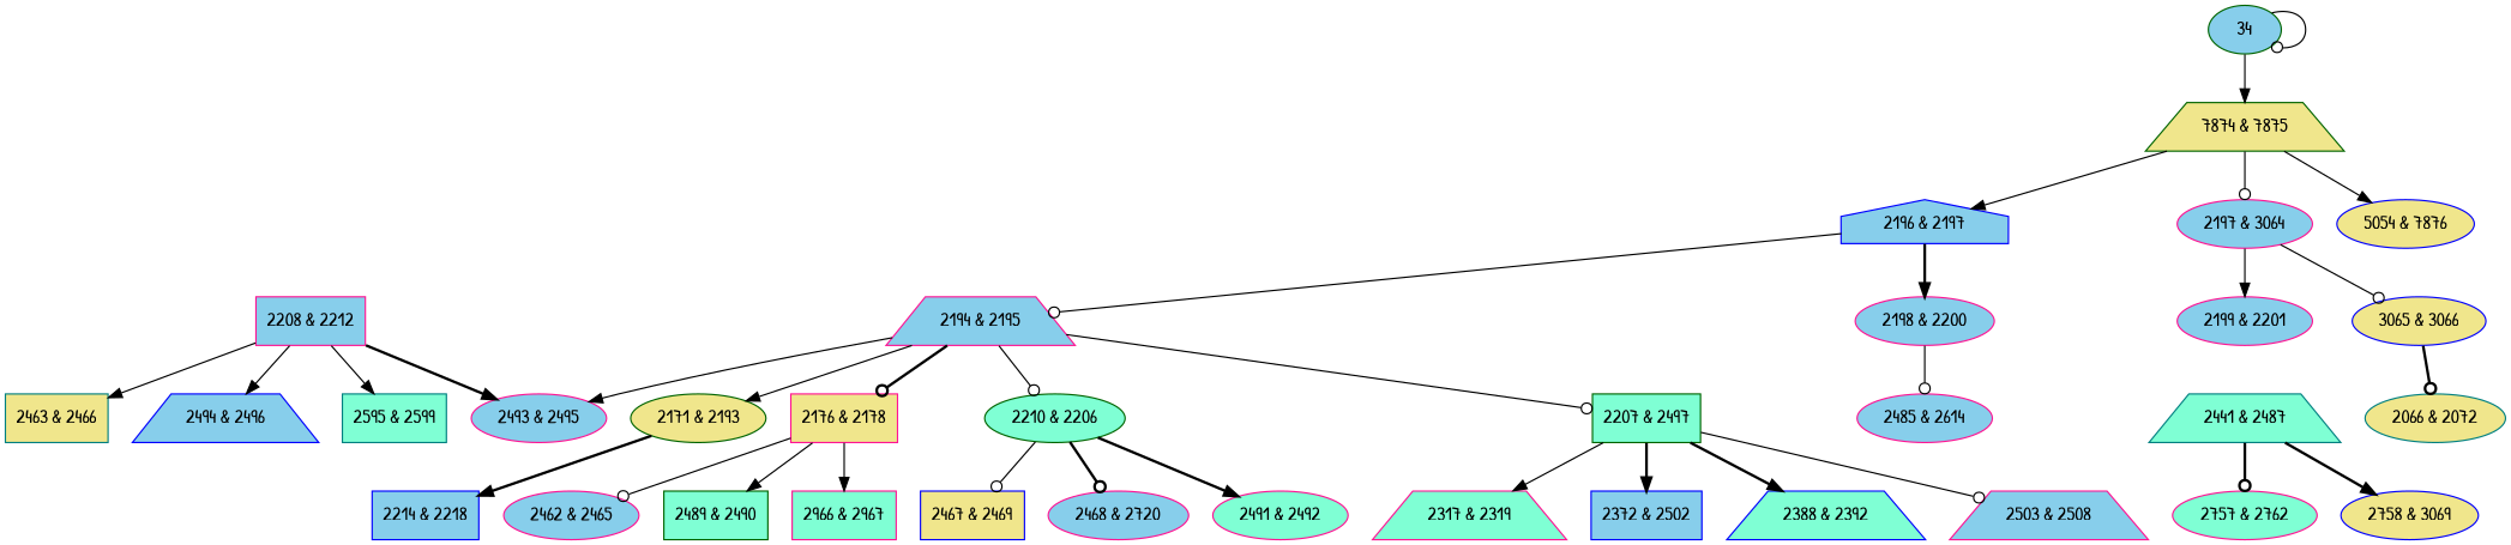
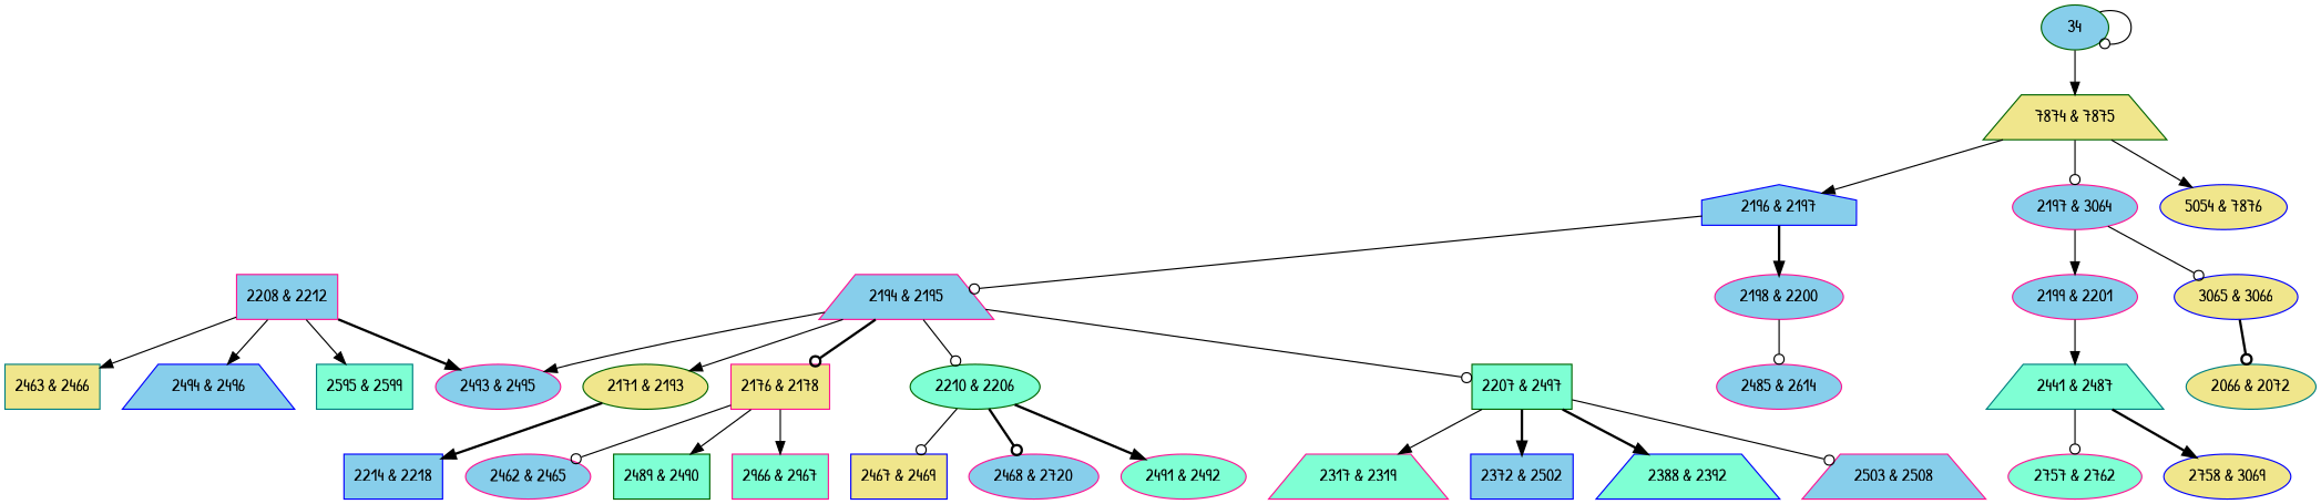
  digraph {
    fontname="Patrick Hand"
    node [color=deeppink fillcolor=skyblue fontname="Patrick Hand" shape=ellipse style=filled]
    edge [arrowhead=normal fontname="Patrick Hand" style=solid]
    n1 [color=teal fillcolor=khaki label="2066 & 2072"]
    n2 [color=darkgreen fillcolor=khaki label="2171 & 2193"]
    n3 [color=blue label="2214 & 2218" shape=box]
    n4 [fillcolor=khaki label="2176 & 2178" shape=box]
    n5 [label="2462 & 2465"]
    n6 [color=darkgreen fillcolor=aquamarine label="2489 & 2490" shape=box]
    n7 [fillcolor=aquamarine label="2966 & 2967" shape=box]
    n8 [color=darkgreen fillcolor=aquamarine label="2210 & 2206"]
    n9 [color=blue fillcolor=khaki label="2467 & 2469" shape=box]
    n10 [label="2468 & 2720"]
    n11 [fillcolor=aquamarine label="2491 & 2492"]
    n12 [label="2194 & 2195" shape=trapezium]
    n13 [color=darkgreen fillcolor=aquamarine label="2207 & 2497" shape=box]
    n14 [label="2493 & 2495"]
    n15 [fillcolor=aquamarine label="2317 & 2319" shape=trapezium]
    n16 [color=blue label="2372 & 2502" shape=box]
    n17 [color=blue fillcolor=aquamarine label="2388 & 2392" shape=trapezium]
    n18 [label="2503 & 2508" shape=trapezium]
    n19 [label="2208 & 2212" shape=box]
    n20 [color=teal fillcolor=khaki label="2463 & 2466" shape=box]
    n21 [color=blue label="2494 & 2496" shape=trapezium]
    n22 [color=teal fillcolor=aquamarine label="2595 & 2599" shape=box]
    n23 [color=blue label="2196 & 2197" shape=house]
    n24 [label="2198 & 2200"]
    n25 [label="2485 & 2614"]
    n26 [label="2197 & 3064"]
    n27 [label="2199 & 2201"]
    n28 [color=blue fillcolor=khaki label="3065 & 3066"]
    n29 [color=teal fillcolor=aquamarine label="2441 & 2487" shape=trapezium]
    n30 [fillcolor=aquamarine label="2757 & 2762"]
    n31 [color=blue fillcolor=khaki label="2758 & 3069"]
    n32 [color=blue fillcolor=khaki label="5054 & 7876"]
    n33 [color=darkgreen fillcolor=khaki label="7874 & 7875" shape=trapezium]
    34 [color=darkgreen]
    n2 -> n3 [style=bold]
    n4 -> n5 [arrowhead=odot]
    n4 -> n6
    n4 -> n7
    n8 -> n9 [arrowhead=odot]
    n8 -> n10 [arrowhead=odot style=bold]
    n8 -> n11 [style=bold]
    n12 -> n2
    n12 -> n4 [arrowhead=odot style=bold]
    n12 -> n8 [arrowhead=odot]
    n12 -> n13 [arrowhead=odot]
    n12 -> n14
    n13 -> n15
    n13 -> n16 [style=bold]
    n13 -> n17 [style=bold]
    n13 -> n18 [arrowhead=odot]
    n19 -> n14 [style=bold]
    n19 -> n20
    n19 -> n21
    n19 -> n22
    n23 -> n12 [arrowhead=odot]
    n23 -> n24 [style=bold]
    n24 -> n25 [arrowhead=odot]
    n26 -> n27
    n26 -> n28 [arrowhead=odot]
+   n27 -> n29
    n28 -> n1 [arrowhead=odot style=bold]
-   n29 -> n30 [arrowhead=odot style=bold]
+   n29 -> n30 [arrowhead=odot]
    n29 -> n31 [style=bold]
    n33 -> n23
    n33 -> n26 [arrowhead=odot]
    n33 -> n32
    34 -> n33
    34 -> 34 [arrowhead=odot]
  }
